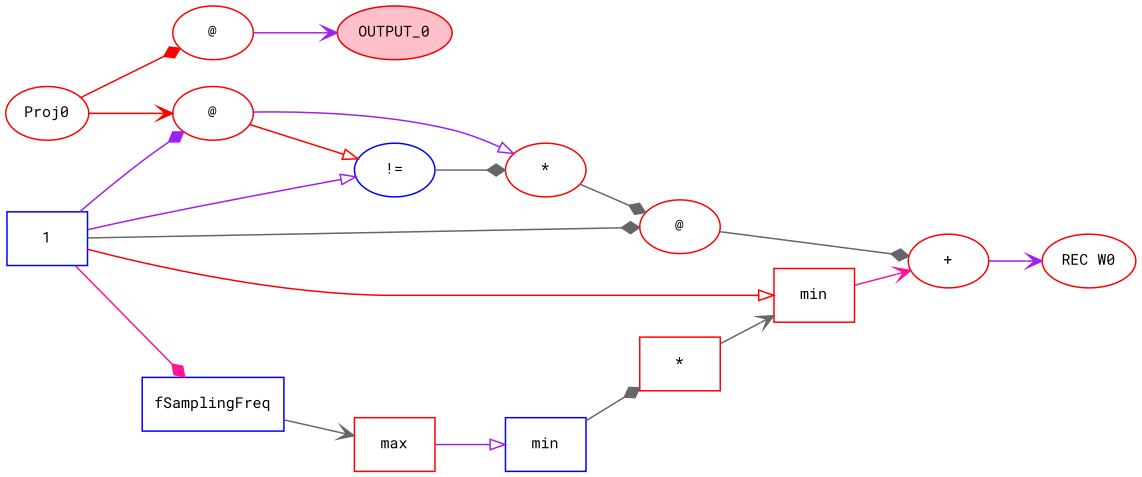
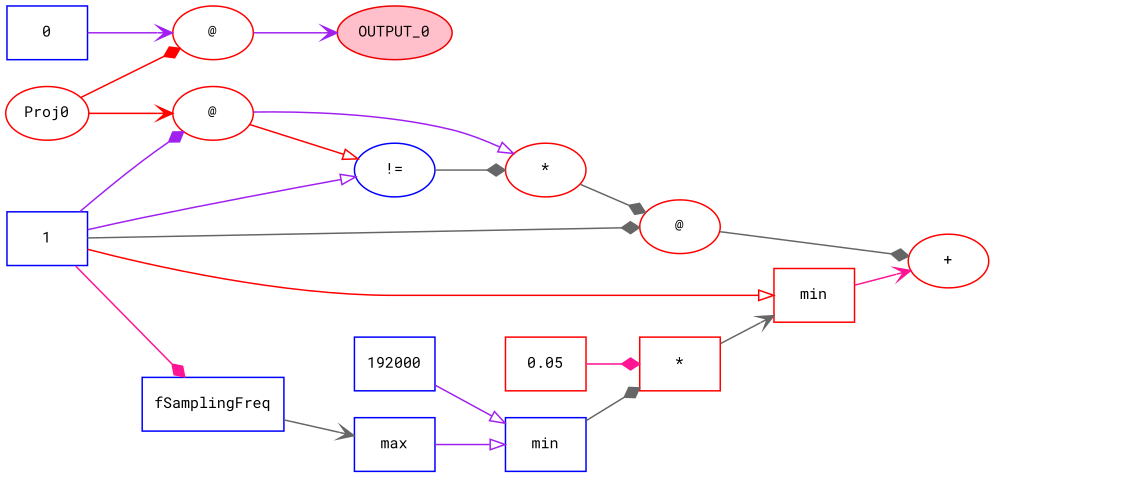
  strict digraph {
    fontname="Roboto Mono"
    rankdir=LR
    node [color=red fontname="Roboto Mono" fontsize=10 shape=box]
    edge [arrowhead=diamond color=purple fontname="Roboto Mono"]
    n1 [label="@" shape=ellipse]
    OUTPUT_0 [color=red2 fillcolor=pink style=filled shape=""]
    n3 [label=Proj0 shape=ellipse]
    n4 [label="@" shape=ellipse]
    n5 [color=blue label="!=" shape=ellipse]
    n6 [label="*" shape=ellipse]
-   n7 [label="REC W0" shape=ellipse]
    n8 [label="+" shape=ellipse]
    n9 [label=min]
    n10 [label="*"]
+   n11 [label=0.05]
    n12 [color=blue label=min]
-   n14 [label=max]
+   n13 [color=blue label=192000]
+   n14 [color=blue label=max]
    n15 [color=blue label=1]
    n16 [label="@" shape=ellipse]
    n17 [color=blue label=fSamplingFreq]
+   n18 [color=blue label=0]
    n1 -> OUTPUT_0 [arrowhead=vee]
    n3 -> n1 [color=red]
    n3 -> n4 [arrowhead=vee color=red]
    n4 -> n5 [arrowhead=onormal color=red]
    n4 -> n6 [arrowhead=onormal]
    n5 -> n6 [color=gray40]
    n6 -> n16 [color=gray40]
-   n8 -> n7 [arrowhead=vee]
    n9 -> n8 [arrowhead=vee color=deeppink]
    n10 -> n9 [arrowhead=vee color=gray40]
+   n11 -> n10 [color=deeppink]
    n12 -> n10 [color=gray40]
+   n13 -> n12 [arrowhead=onormal]
    n14 -> n12 [arrowhead=onormal]
    n15 -> n4
    n15 -> n5 [arrowhead=onormal]
    n15 -> n9 [arrowhead=onormal color=red]
    n15 -> n16 [color=gray40]
    n15 -> n17 [color=deeppink]
    n16 -> n8 [color=gray40]
    n17 -> n14 [arrowhead=vee color=gray40]
+   n18 -> n1 [arrowhead=vee]
  }
